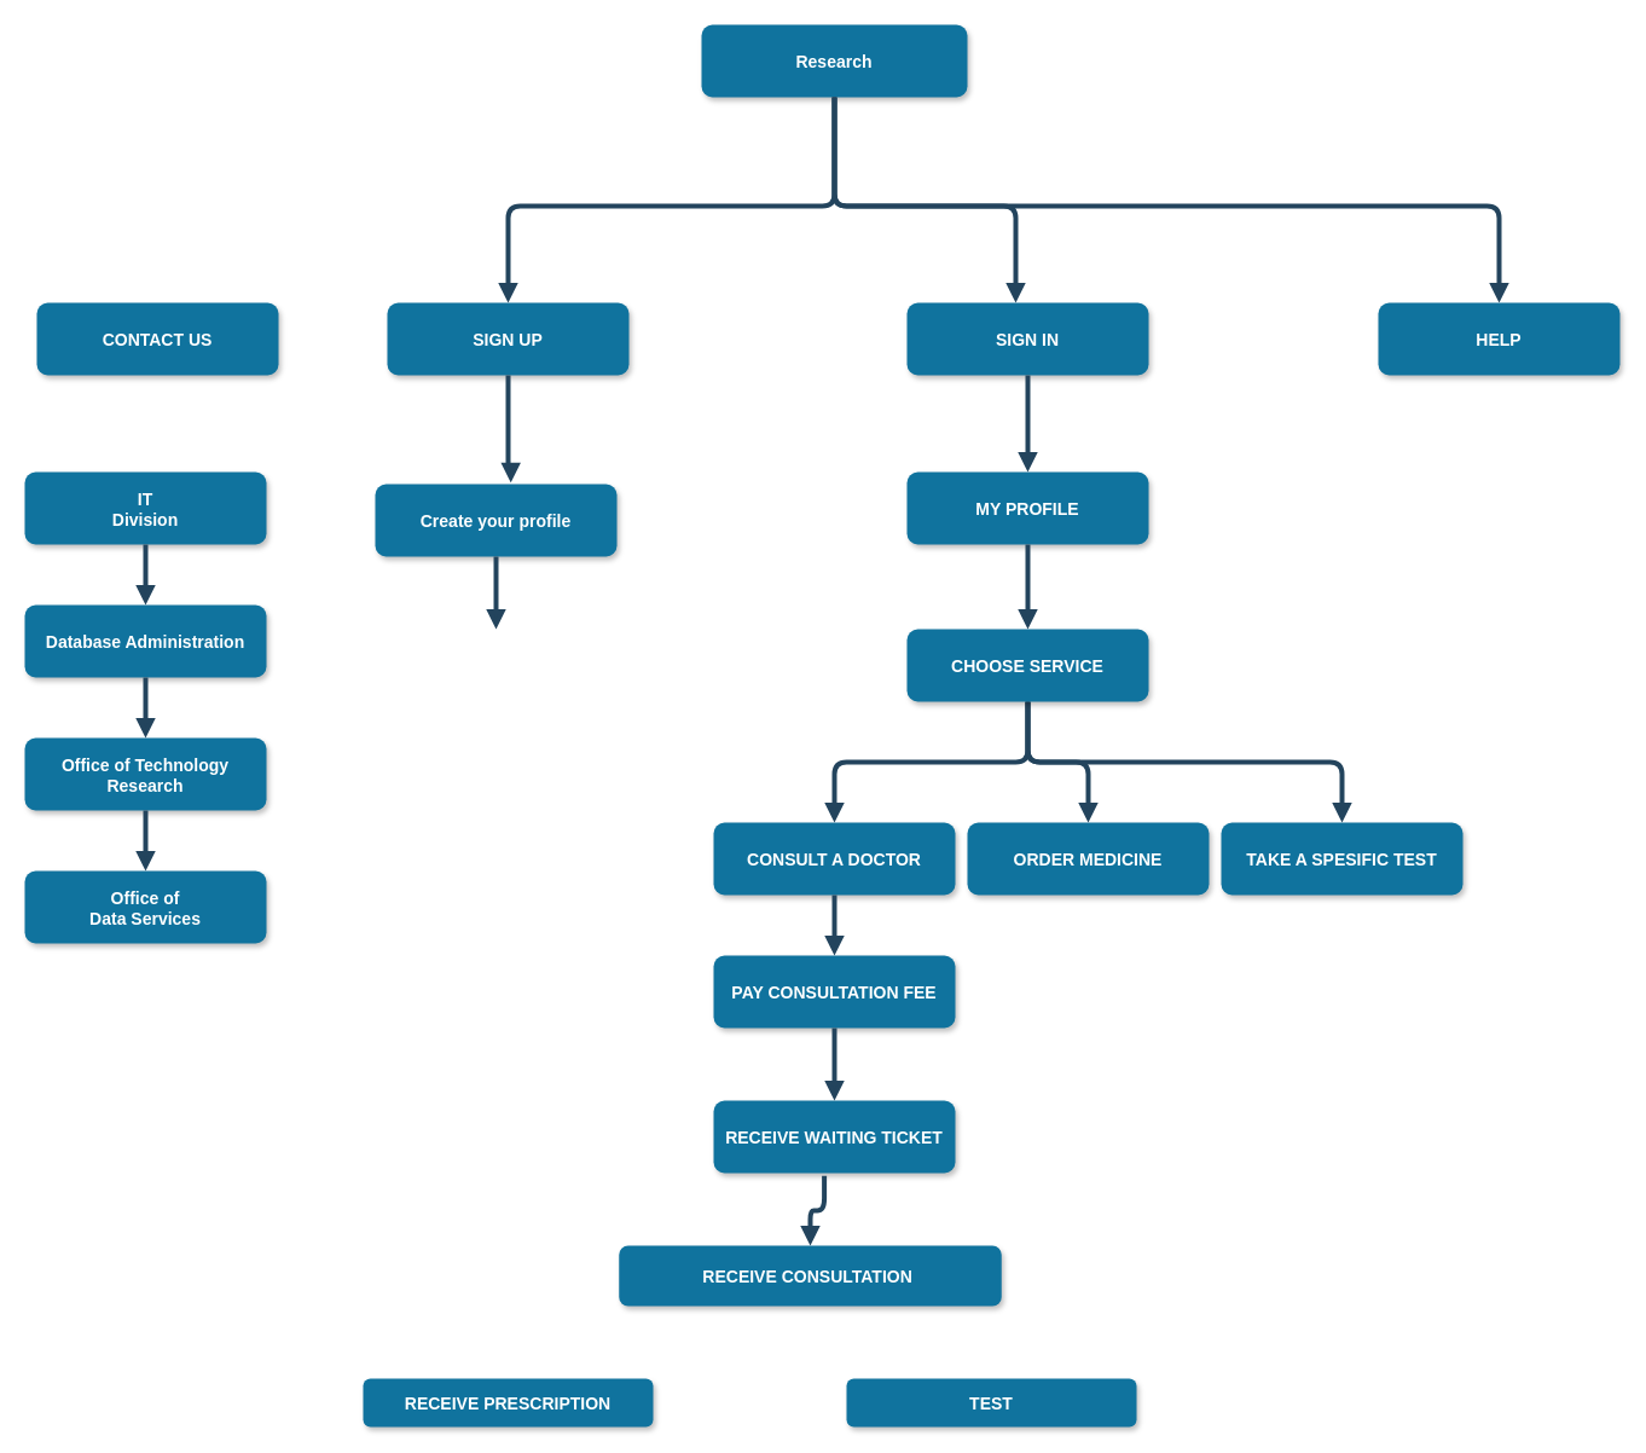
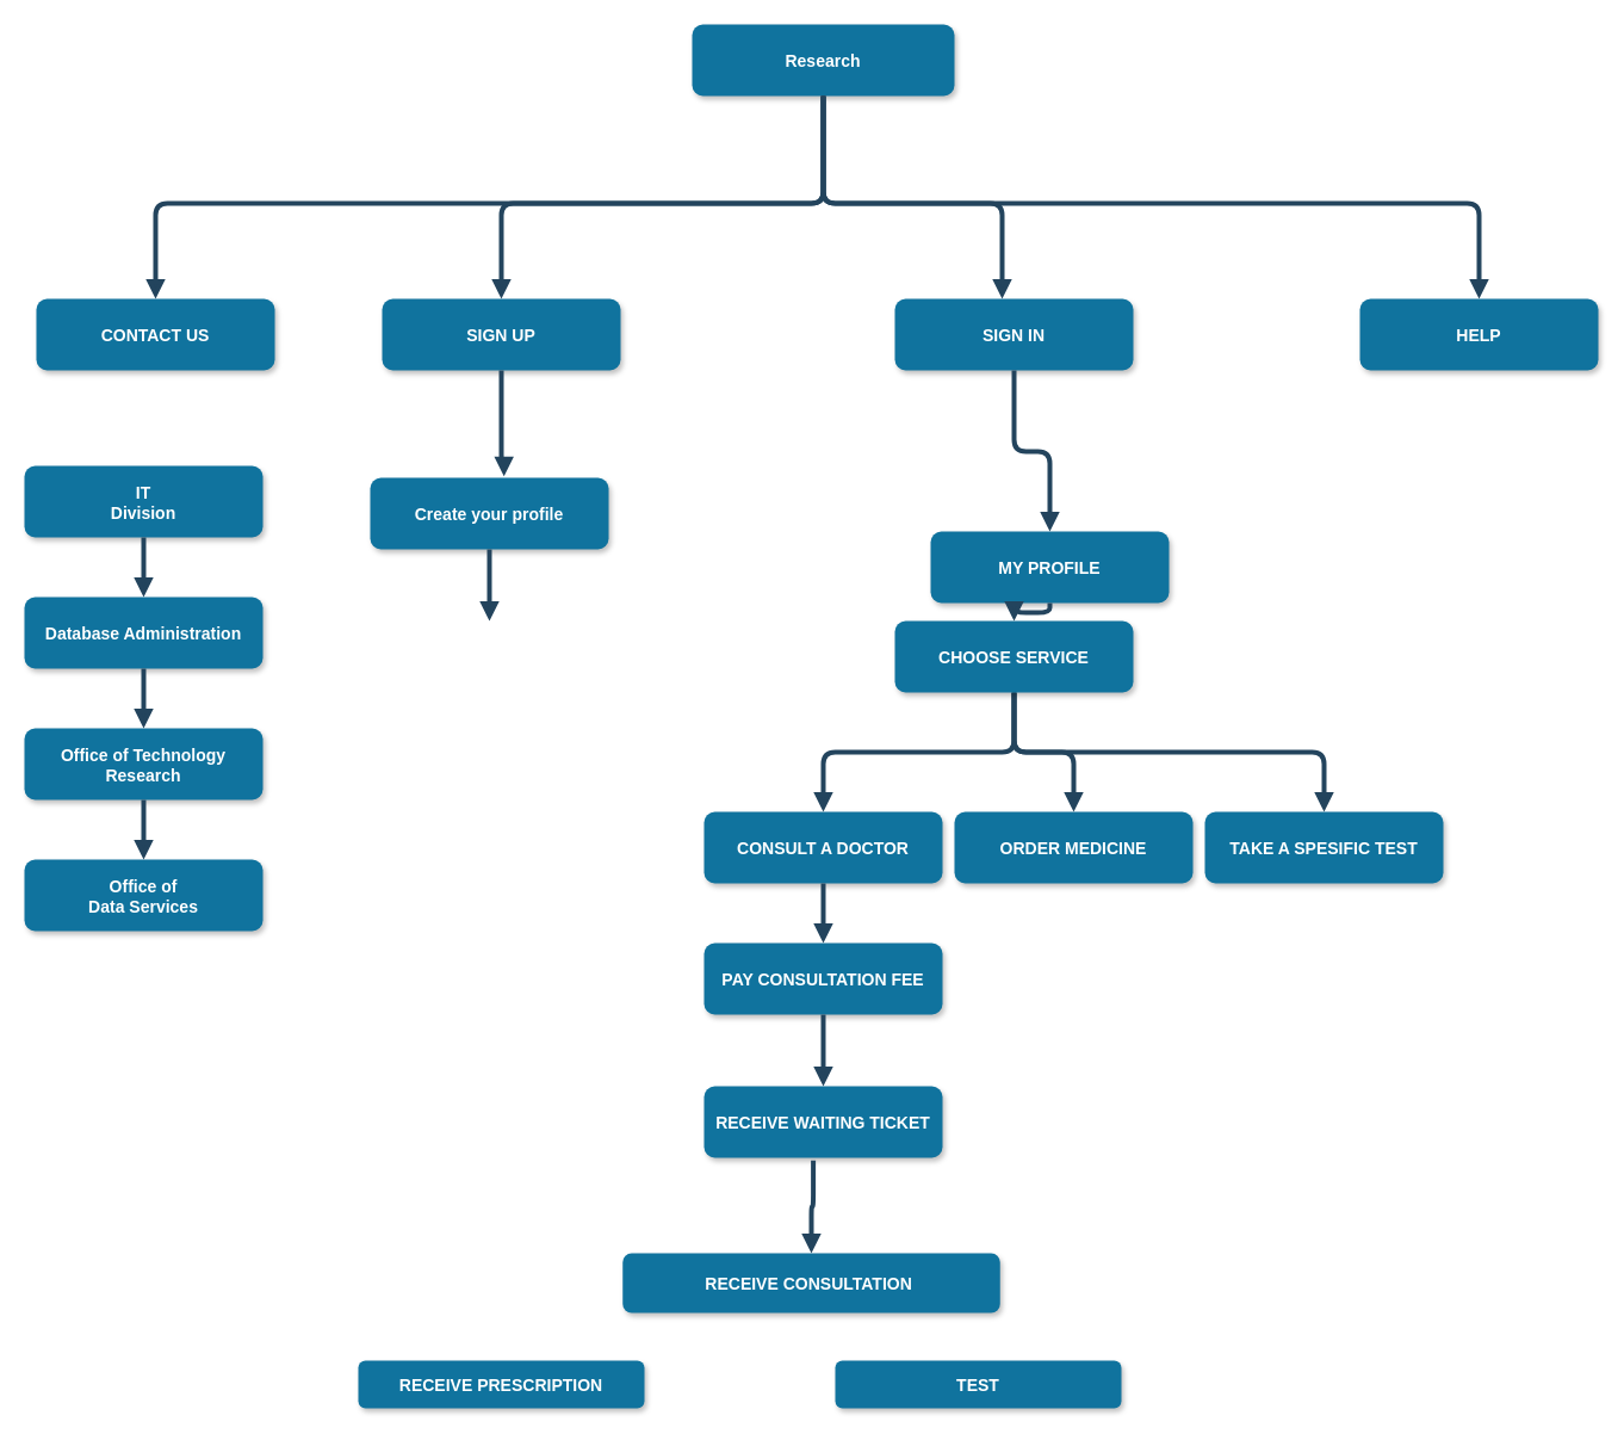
  <mxCell id="0" />
  <mxCell id="1" parent="0" />
  <mxCell id="2" value="Research" style="rounded=1;fillColor=#10739E;strokeColor=none;shadow=1;gradientColor=none;fontStyle=1;fontColor=#FFFFFF;fontSize=14;" parent="1" vertex="1"><mxGeometry x="580" y="20" width="220" height="60" as="geometry" /></mxCell>
  <mxCell id="3" value="CONTACT US" style="rounded=1;fillColor=#10739E;strokeColor=none;shadow=1;gradientColor=none;fontStyle=1;fontColor=#FFFFFF;fontSize=14;" parent="1" vertex="1"><mxGeometry x="30" y="250" width="200" height="60" as="geometry" /></mxCell>
  <mxCell id="4" value="SIGN UP" style="rounded=1;fillColor=#10739E;strokeColor=none;shadow=1;gradientColor=none;fontStyle=1;fontColor=#FFFFFF;fontSize=14;" parent="1" vertex="1"><mxGeometry x="320" y="250" width="200" height="60" as="geometry" /></mxCell>
  <mxCell id="5" value="SIGN IN" style="rounded=1;fillColor=#10739E;strokeColor=none;shadow=1;gradientColor=none;fontStyle=1;fontColor=#FFFFFF;fontSize=14;" parent="1" vertex="1"><mxGeometry x="750" y="250" width="200" height="60" as="geometry" /></mxCell>
  <mxCell id="6" value="Create your profile" style="rounded=1;fillColor=#10739E;strokeColor=none;shadow=1;gradientColor=none;fontStyle=1;fontColor=#FFFFFF;fontSize=14;" parent="1" vertex="1"><mxGeometry x="310" y="400" width="200" height="60" as="geometry" /></mxCell>
  <mxCell id="7" value="IT&#10;Division" style="rounded=1;fillColor=#10739E;strokeColor=none;shadow=1;gradientColor=none;fontStyle=1;fontColor=#FFFFFF;fontSize=14;" parent="1" vertex="1"><mxGeometry x="20" y="390" width="200" height="60" as="geometry" /></mxCell>
  <mxCell id="8" value="Database Administration" style="rounded=1;fillColor=#10739E;strokeColor=none;shadow=1;gradientColor=none;fontStyle=1;fontColor=#FFFFFF;fontSize=14;" parent="1" vertex="1"><mxGeometry x="20" y="500" width="200" height="60" as="geometry" /></mxCell>
  <mxCell id="9" value="Office of Technology &#10;Research" style="rounded=1;fillColor=#10739E;strokeColor=none;shadow=1;gradientColor=none;fontStyle=1;fontColor=#FFFFFF;fontSize=14;" parent="1" vertex="1"><mxGeometry x="20" y="610" width="200" height="60" as="geometry" /></mxCell>
  <mxCell id="10" value="Office of&#10;Data Services" style="rounded=1;fillColor=#10739E;strokeColor=none;shadow=1;gradientColor=none;fontStyle=1;fontColor=#FFFFFF;fontSize=14;" parent="1" vertex="1"><mxGeometry x="20" y="720" width="200" height="60" as="geometry" /></mxCell>
- <mxCell id="11" value="MY PROFILE" style="rounded=1;fillColor=#10739E;strokeColor=none;shadow=1;gradientColor=none;fontStyle=1;fontColor=#FFFFFF;fontSize=14;" parent="1" vertex="1"><mxGeometry x="750" y="390" width="200" height="60" as="geometry" /></mxCell>
+ <mxCell id="11" value="MY PROFILE" style="rounded=1;fillColor=#10739E;strokeColor=none;shadow=1;gradientColor=none;fontStyle=1;fontColor=#FFFFFF;fontSize=14;" parent="1" vertex="1"><mxGeometry x="780" y="445" width="200" height="60" as="geometry" /></mxCell>
  <mxCell id="12" value="CONSULT A DOCTOR" style="rounded=1;fillColor=#10739E;strokeColor=none;shadow=1;gradientColor=none;fontStyle=1;fontColor=#FFFFFF;fontSize=14;" parent="1" vertex="1"><mxGeometry x="590" y="680" width="200" height="60" as="geometry" /></mxCell>
  <mxCell id="13" value="ORDER MEDICINE" style="rounded=1;fillColor=#10739E;strokeColor=none;shadow=1;gradientColor=none;fontStyle=1;fontColor=#FFFFFF;fontSize=14;" parent="1" vertex="1"><mxGeometry x="800" y="680" width="200" height="60" as="geometry" /></mxCell>
  <mxCell id="14" value="TAKE A SPESIFIC TEST" style="rounded=1;fillColor=#10739E;strokeColor=none;shadow=1;gradientColor=none;fontStyle=1;fontColor=#FFFFFF;fontSize=14;" parent="1" vertex="1"><mxGeometry x="1010" y="680" width="200" height="60" as="geometry" /></mxCell>
  <mxCell id="15" value="" style="edgeStyle=elbowEdgeStyle;elbow=vertical;strokeWidth=4;endArrow=block;endFill=1;fontStyle=1;strokeColor=#23445D;" parent="1" source="2" target="4" edge="1"><mxGeometry x="120" y="-40" width="100" height="100" as="geometry"><mxPoint x="-70" y="100" as="sourcePoint" /><mxPoint x="30" y="0" as="targetPoint" /><Array as="points"><mxPoint x="560" y="170" /></Array></mxGeometry></mxCell>
+ <mxCell id="16" value="" style="edgeStyle=elbowEdgeStyle;elbow=vertical;strokeWidth=4;endArrow=block;endFill=1;fontStyle=1;strokeColor=#23445D;" parent="1" source="2" target="3" edge="1"><mxGeometry x="120" y="-40" width="100" height="100" as="geometry"><mxPoint x="-70" y="100" as="sourcePoint" /><mxPoint x="30" y="0" as="targetPoint" /><Array as="points"><mxPoint x="530" y="170" /><mxPoint x="680" y="170" /></Array></mxGeometry></mxCell>
  <mxCell id="17" value="" style="edgeStyle=elbowEdgeStyle;elbow=vertical;strokeWidth=4;endArrow=block;endFill=1;fontStyle=1;strokeColor=#23445D;" parent="1" source="2" target="5" edge="1"><mxGeometry x="120" y="-40" width="100" height="100" as="geometry"><mxPoint x="-70" y="100" as="sourcePoint" /><mxPoint x="30" y="0" as="targetPoint" /><Array as="points"><mxPoint x="840" y="170" /></Array></mxGeometry></mxCell>
  <mxCell id="18" value="" style="edgeStyle=elbowEdgeStyle;elbow=vertical;strokeWidth=4;endArrow=block;endFill=1;fontStyle=1;strokeColor=#23445D;" parent="1" source="6" edge="1"><mxGeometry x="160" y="-40" width="100" height="100" as="geometry"><mxPoint x="-30" y="100" as="sourcePoint" /><mxPoint x="410" y="520" as="targetPoint" /></mxGeometry></mxCell>
  <mxCell id="19" value="" style="edgeStyle=elbowEdgeStyle;elbow=vertical;strokeWidth=4;endArrow=block;endFill=1;fontStyle=1;strokeColor=#23445D;" parent="1" source="7" target="8" edge="1"><mxGeometry x="160" y="-40" width="100" height="100" as="geometry"><mxPoint x="-30" y="100" as="sourcePoint" /><mxPoint x="70" y="0" as="targetPoint" /></mxGeometry></mxCell>
  <mxCell id="20" value="" style="edgeStyle=elbowEdgeStyle;elbow=vertical;strokeWidth=4;endArrow=block;endFill=1;fontStyle=1;strokeColor=#23445D;" parent="1" source="8" target="9" edge="1"><mxGeometry x="160" y="-30" width="100" height="100" as="geometry"><mxPoint x="-30" y="110" as="sourcePoint" /><mxPoint x="70" y="10" as="targetPoint" /></mxGeometry></mxCell>
  <mxCell id="21" value="" style="edgeStyle=elbowEdgeStyle;elbow=vertical;strokeWidth=4;endArrow=block;endFill=1;fontStyle=1;strokeColor=#23445D;" parent="1" source="9" target="10" edge="1"><mxGeometry x="160" y="-20" width="100" height="100" as="geometry"><mxPoint x="-30" y="120" as="sourcePoint" /><mxPoint x="70" y="20" as="targetPoint" /></mxGeometry></mxCell>
  <mxCell id="22" value="" style="edgeStyle=elbowEdgeStyle;elbow=vertical;strokeWidth=4;endArrow=block;endFill=1;fontStyle=1;strokeColor=#23445D;exitX=0.5;exitY=1;exitDx=0;exitDy=0;" parent="1" source="34" target="12" edge="1"><mxGeometry x="170" y="-40" width="100" height="100" as="geometry"><mxPoint x="-20" y="100" as="sourcePoint" /><mxPoint x="80" y="0" as="targetPoint" /></mxGeometry></mxCell>
  <mxCell id="23" value="" style="edgeStyle=elbowEdgeStyle;elbow=vertical;strokeWidth=4;endArrow=block;endFill=1;fontStyle=1;strokeColor=#23445D;exitX=0.5;exitY=1;exitDx=0;exitDy=0;" parent="1" source="34" target="13" edge="1"><mxGeometry x="170" y="-30" width="100" height="100" as="geometry"><mxPoint x="690" y="460" as="sourcePoint" /><mxPoint x="80" y="10" as="targetPoint" /></mxGeometry></mxCell>
  <mxCell id="24" value="" style="edgeStyle=elbowEdgeStyle;elbow=vertical;strokeWidth=4;endArrow=block;endFill=1;fontStyle=1;strokeColor=#23445D;exitX=0.5;exitY=1;exitDx=0;exitDy=0;" parent="1" source="34" target="14" edge="1"><mxGeometry x="170" y="-20" width="100" height="100" as="geometry"><mxPoint x="690" y="450" as="sourcePoint" /><mxPoint x="80" y="20" as="targetPoint" /></mxGeometry></mxCell>
  <mxCell id="25" value="" style="edgeStyle=elbowEdgeStyle;elbow=vertical;strokeWidth=4;endArrow=block;endFill=1;fontStyle=1;strokeColor=#23445D;exitX=0.5;exitY=1;exitDx=0;exitDy=0;entryX=0.5;entryY=0;entryDx=0;entryDy=0;" edge="1" parent="1" source="2" target="26"><mxGeometry x="350" y="-30" width="100" height="100" as="geometry"><mxPoint x="910" y="250" as="sourcePoint" /><mxPoint x="1110" y="300" as="targetPoint" /><Array as="points"><mxPoint x="1020" y="170" /><mxPoint x="980" y="190" /><mxPoint x="950" y="270" /></Array></mxGeometry></mxCell>
  <mxCell id="26" value="HELP" style="rounded=1;fillColor=#10739E;strokeColor=none;shadow=1;gradientColor=none;fontStyle=1;fontColor=#FFFFFF;fontSize=14;" vertex="1" parent="1"><mxGeometry x="1140" y="250" width="200" height="60" as="geometry" /></mxCell>
  <mxCell id="27" value="" style="edgeStyle=elbowEdgeStyle;elbow=vertical;strokeWidth=4;endArrow=block;endFill=1;fontStyle=1;strokeColor=#23445D;entryX=0.561;entryY=-0.021;entryDx=0;entryDy=0;entryPerimeter=0;" edge="1" parent="1" source="4" target="6"><mxGeometry x="159.71" y="-110" width="100" height="100" as="geometry"><mxPoint x="419.71" y="360" as="sourcePoint" /><mxPoint x="419.71" y="430" as="targetPoint" /><Array as="points"><mxPoint x="420" y="390" /></Array></mxGeometry></mxCell>
  <mxCell id="28" value="" style="edgeStyle=elbowEdgeStyle;elbow=vertical;strokeWidth=4;endArrow=block;endFill=1;fontStyle=1;strokeColor=#23445D;entryX=0.5;entryY=0;entryDx=0;entryDy=0;" edge="1" parent="1" source="5" target="11"><mxGeometry x="140" y="-170" width="100" height="100" as="geometry"><mxPoint x="1070" y="380" as="sourcePoint" /><mxPoint x="760" y="360" as="targetPoint" /></mxGeometry></mxCell>
  <mxCell id="29" value="RECEIVE WAITING TICKET" style="rounded=1;fillColor=#10739E;strokeColor=none;shadow=1;gradientColor=none;fontStyle=1;fontColor=#FFFFFF;fontSize=14;" vertex="1" parent="1"><mxGeometry x="590" y="910" width="200" height="60" as="geometry" /></mxCell>
- <mxCell id="30" value="RECEIVE CONSULTATION " style="rounded=1;fillColor=#10739E;strokeColor=none;shadow=1;gradientColor=none;fontStyle=1;fontColor=#FFFFFF;fontSize=14;" vertex="1" parent="1"><mxGeometry x="511.75" y="1030" width="316.5" height="50" as="geometry" /></mxCell>
+ <mxCell id="30" value="RECEIVE CONSULTATION " style="rounded=1;fillColor=#10739E;strokeColor=none;shadow=1;gradientColor=none;fontStyle=1;fontColor=#FFFFFF;fontSize=14;" vertex="1" parent="1"><mxGeometry x="521.75" y="1050" width="316.5" height="50" as="geometry" /></mxCell>
  <mxCell id="31" value="PAY CONSULTATION FEE" style="rounded=1;fillColor=#10739E;strokeColor=none;shadow=1;gradientColor=none;fontStyle=1;fontColor=#FFFFFF;fontSize=14;" vertex="1" parent="1"><mxGeometry x="590" y="790" width="200" height="60" as="geometry" /></mxCell>
  <mxCell id="32" value="" style="edgeStyle=elbowEdgeStyle;elbow=vertical;strokeWidth=4;endArrow=block;endFill=1;fontStyle=1;strokeColor=#23445D;exitX=0.5;exitY=1;exitDx=0;exitDy=0;entryX=0.5;entryY=0;entryDx=0;entryDy=0;" edge="1" parent="1" source="12" target="31"><mxGeometry x="340" y="130" width="100" height="100" as="geometry"><mxPoint x="860" y="630" as="sourcePoint" /><mxPoint x="860" y="720" as="targetPoint" /></mxGeometry></mxCell>
  <mxCell id="33" value="" style="edgeStyle=elbowEdgeStyle;elbow=vertical;strokeWidth=4;endArrow=block;endFill=1;fontStyle=1;strokeColor=#23445D;exitX=0.5;exitY=1;exitDx=0;exitDy=0;" edge="1" parent="1" source="31" target="29"><mxGeometry x="370" y="310" width="100" height="100" as="geometry"><mxPoint x="720" y="790" as="sourcePoint" /><mxPoint x="740" y="890" as="targetPoint" /></mxGeometry></mxCell>
  <mxCell id="34" value="CHOOSE SERVICE" style="rounded=1;fillColor=#10739E;strokeColor=none;shadow=1;gradientColor=none;fontStyle=1;fontColor=#FFFFFF;fontSize=14;" vertex="1" parent="1"><mxGeometry x="750" y="520" width="200" height="60" as="geometry" /></mxCell>
  <mxCell id="35" value="" style="edgeStyle=elbowEdgeStyle;elbow=vertical;strokeWidth=4;endArrow=block;endFill=1;fontStyle=1;strokeColor=#23445D;exitX=0.5;exitY=1;exitDx=0;exitDy=0;entryX=0.5;entryY=0;entryDx=0;entryDy=0;" edge="1" parent="1" source="11" target="34"><mxGeometry x="-30" y="-45" width="100" height="100" as="geometry"><mxPoint x="810" y="480" as="sourcePoint" /><mxPoint x="610" y="480" as="targetPoint" /></mxGeometry></mxCell>
  <mxCell id="36" value="" style="edgeStyle=elbowEdgeStyle;elbow=vertical;strokeWidth=4;endArrow=block;endFill=1;fontStyle=1;strokeColor=#23445D;exitX=0.458;exitY=1.039;exitDx=0;exitDy=0;exitPerimeter=0;" edge="1" parent="1" source="29" target="30"><mxGeometry x="620" y="410" width="100" height="100" as="geometry"><mxPoint x="960" y="950" as="sourcePoint" /><mxPoint x="960" y="1030" as="targetPoint" /></mxGeometry></mxCell>
  <mxCell id="37" value="RECEIVE PRESCRIPTION" style="rounded=1;fillColor=#10739E;strokeColor=none;shadow=1;gradientColor=none;fontStyle=1;fontColor=#FFFFFF;fontSize=14;" vertex="1" parent="1"><mxGeometry x="300" y="1140" width="240" height="40" as="geometry" /></mxCell>
  <mxCell id="38" value="TEST" style="rounded=1;fillColor=#10739E;strokeColor=none;shadow=1;gradientColor=none;fontStyle=1;fontColor=#FFFFFF;fontSize=14;" vertex="1" parent="1"><mxGeometry x="700" y="1140" width="240" height="40" as="geometry" /></mxCell>
